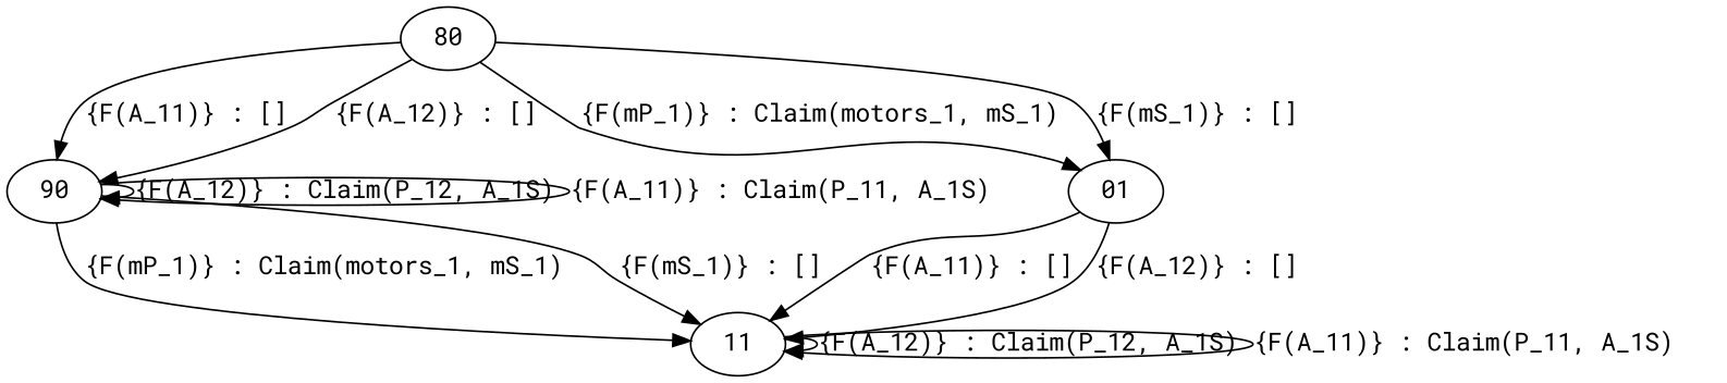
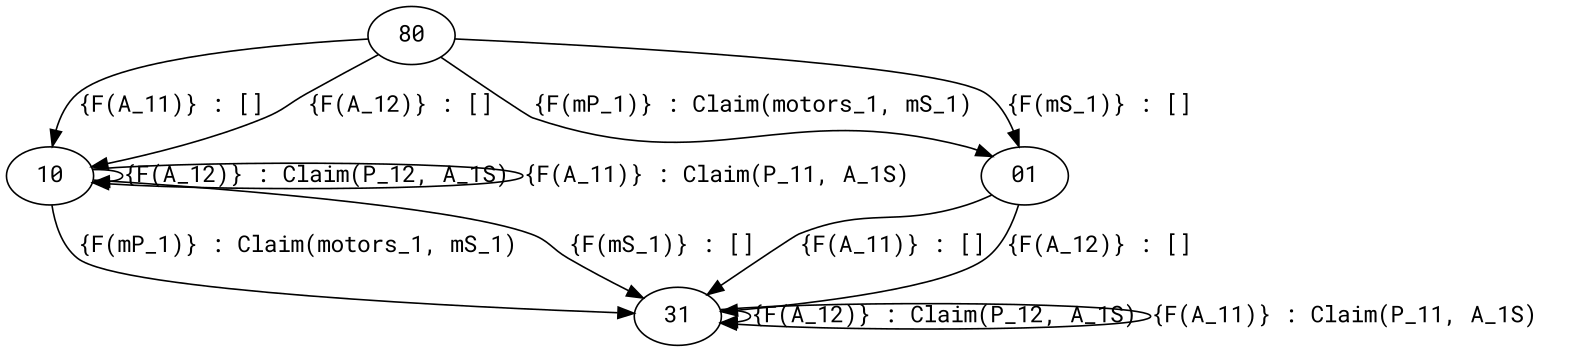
  digraph {
    fontname="Roboto Mono"
    node [fontname="Roboto Mono"]
    edge [fontname="Roboto Mono"]
    n1 [label=80]
-   n2 [label=90]
+   n2 [label=10]
    n3 [label=01]
-   n4 [label=11]
+   n4 [label=31]
    n1 -> n2 [label="{F(A_11)} : []"]
    n1 -> n2 [label="{F(A_12)} : []"]
    n1 -> n3 [label="{F(mP_1)} : Claim(motors_1, mS_1) "]
    n1 -> n3 [label="{F(mS_1)} : []"]
    n2 -> n2 [label="{F(A_12)} : Claim(P_12, A_1S) "]
    n2 -> n2 [label="{F(A_11)} : Claim(P_11, A_1S) "]
    n2 -> n4 [label="{F(mP_1)} : Claim(motors_1, mS_1) "]
    n2 -> n4 [label="{F(mS_1)} : []"]
    n3 -> n4 [label="{F(A_11)} : []"]
    n3 -> n4 [label="{F(A_12)} : []"]
    n4 -> n4 [label="{F(A_12)} : Claim(P_12, A_1S) "]
    n4 -> n4 [label="{F(A_11)} : Claim(P_11, A_1S) "]
  }
